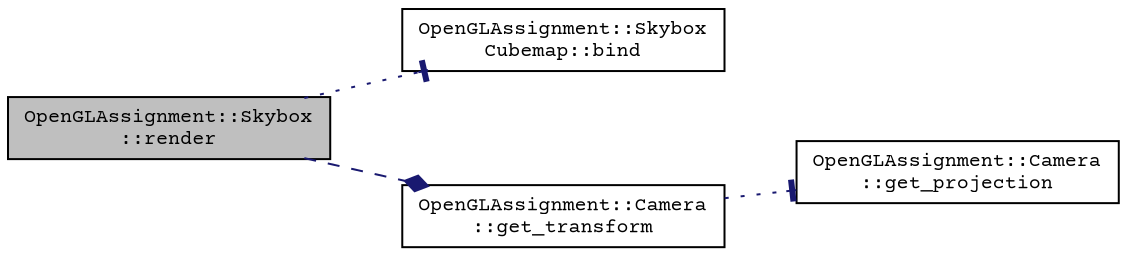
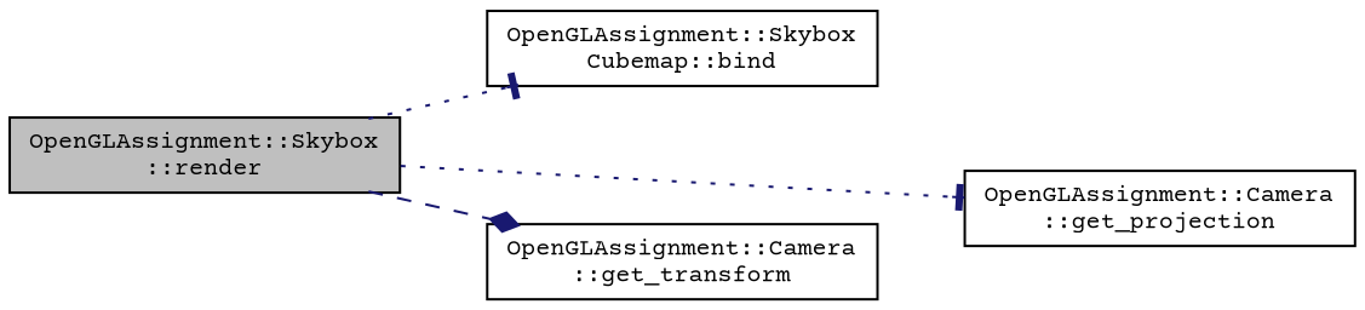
  digraph {
    fontname="Courier Prime"
    rankdir=LR
    node [color=black fillcolor=white fontname="Courier Prime" fontsize=10 shape=record style=filled]
    edge [arrowhead=tee color=midnightblue fontname="Courier Prime" fontsize=10 labelfontname=Helvetica labelfontsize=10 style=dotted]
    n1 [fillcolor=grey75 fontcolor=black height=0.2 label="OpenGLAssignment::Skybox\l::render" width=0.4]
    n2 [height=0.2 label="OpenGLAssignment::Skybox\lCubemap::bind" width=0.4]
    n3 [height=0.2 label="OpenGLAssignment::Camera\l::get_projection" width=0.4]
    n4 [height=0.2 label="OpenGLAssignment::Camera\l::get_transform" width=0.4]
    n1 -> n2
-   n4 -> n3
+   n1 -> n3
    n1 -> n4 [arrowhead=diamond style=dashed]
  }
